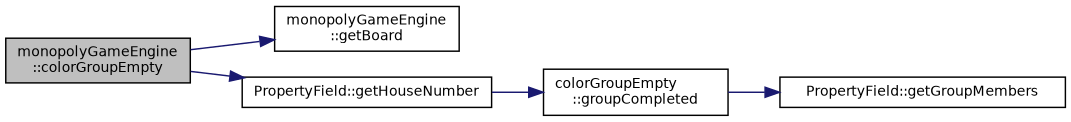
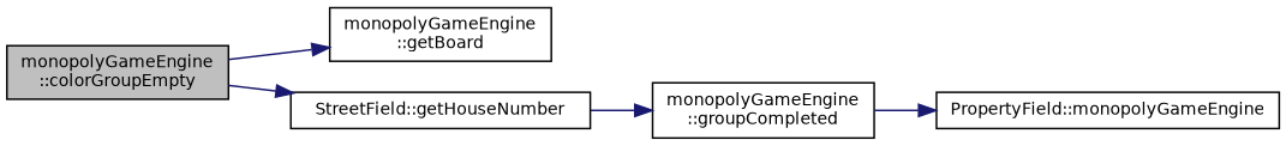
  digraph {
    rankdir=LR
    node [color=black fillcolor=white fontname=Helvetica fontsize=10 shape=record style=filled]
    edge [color=midnightblue fontname=Helvetica fontsize=10 labelfontname=Helvetica labelfontsize=10 style=solid]
    n1 [fillcolor=grey75 fontcolor=black height=0.2 label="monopolyGameEngine\l::colorGroupEmpty" width=0.4]
    n2 [height=0.2 label="monopolyGameEngine\l::getBoard" width=0.4]
-   n3 [height=0.2 label="PropertyField::getHouseNumber" width=0.4]
-   n4 [height=0.2 label="PropertyField::getGroupMembers" width=0.4]
-   n5 [height=0.2 label="colorGroupEmpty\l::groupCompleted" width=0.4]
+   n3 [height=0.2 label="StreetField::getHouseNumber" width=0.4]
+   n4 [height=0.2 label="PropertyField::monopolyGameEngine" width=0.4]
+   n5 [height=0.2 label="monopolyGameEngine\l::groupCompleted" width=0.4]
    n1 -> n2
    n1 -> n3
    n3 -> n5
    n5 -> n4
  }
